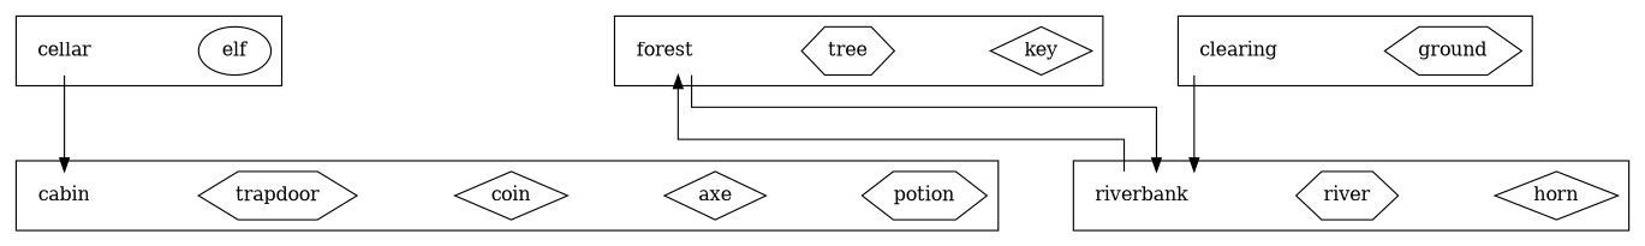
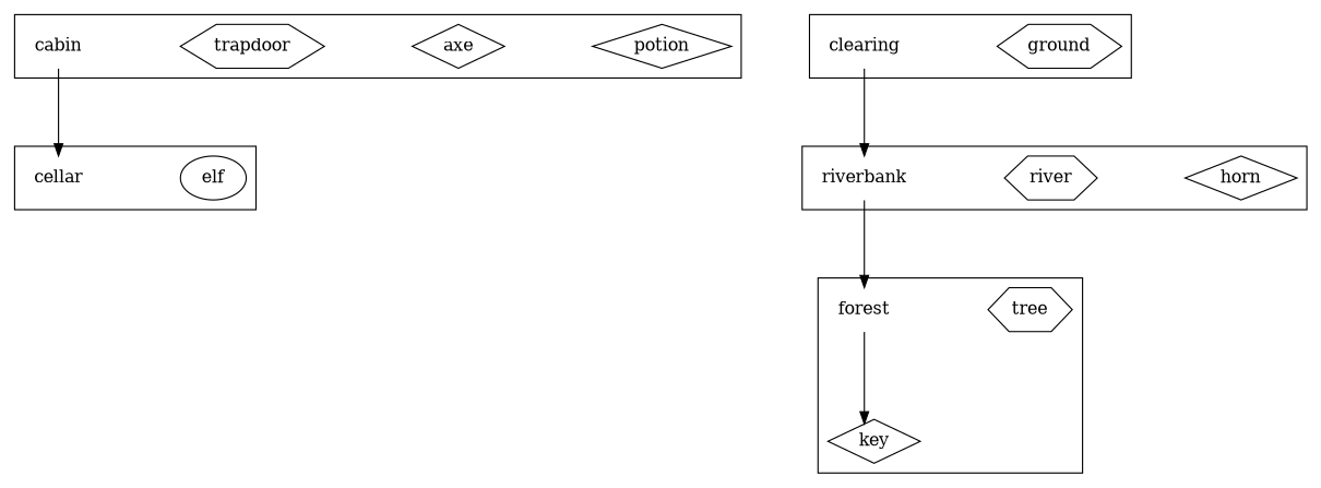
  digraph {
    nodesep=1
    ranksep=1
    splines=ortho
    node [shape=diamond]
-   potion [description="A bottle of magic potion" shape=hexagon]
+   potion [description="A bottle of magic potion"]
    axe [description="A razor sharp axe"]
-   coin [description="A silver coin"]
    trapdoor [description="A locked wooden trapdoor in the floor" shape=hexagon]
    cabin [description="A log cabin in the woods" shape=none]
    key [description="A rusty old key"]
    tree [description="A tall pine tree" shape=hexagon]
    forest [description="A deep dark forest" shape=none]
    elf [description="An angry looking Elf" shape=ellipse]
    cellar [description="A dusty cellar" shape=none]
    horn [description="An old brass horn"]
    river [description="A fast flowing river" shape=hexagon]
    riverbank [description="A grassy riverbank" shape=none]
    ground [description="It looks like the soil has been recently disturbed" shape=hexagon]
    clearing [description="A clearing in the woods" shape=none]
    subgraph sub_1 {
      subgraph cluster_2 {
        cabin
        subgraph sub_3 {
          potion
          axe
-         coin
        }
        subgraph sub_4 {
          trapdoor
        }
      }
      subgraph cluster_5 {
        forest
        subgraph sub_6 {
          key
        }
        subgraph sub_7 {
          tree
        }
      }
      subgraph cluster_8 {
        cellar
        subgraph sub_9 {
          elf
        }
      }
      subgraph cluster_10 {
        riverbank
        subgraph sub_11 {
          horn
        }
        subgraph sub_12 {
          river
        }
      }
      subgraph cluster_13 {
        clearing
        subgraph sub_14 {
          ground
        }
      }
    }
    subgraph sub_15 {
      cabin
      forest
      cellar
      riverbank
      clearing
    }
-   forest -> riverbank
-   cellar -> cabin
+   forest -> key
+   cabin -> cellar
    riverbank -> forest
    clearing -> riverbank
  }
